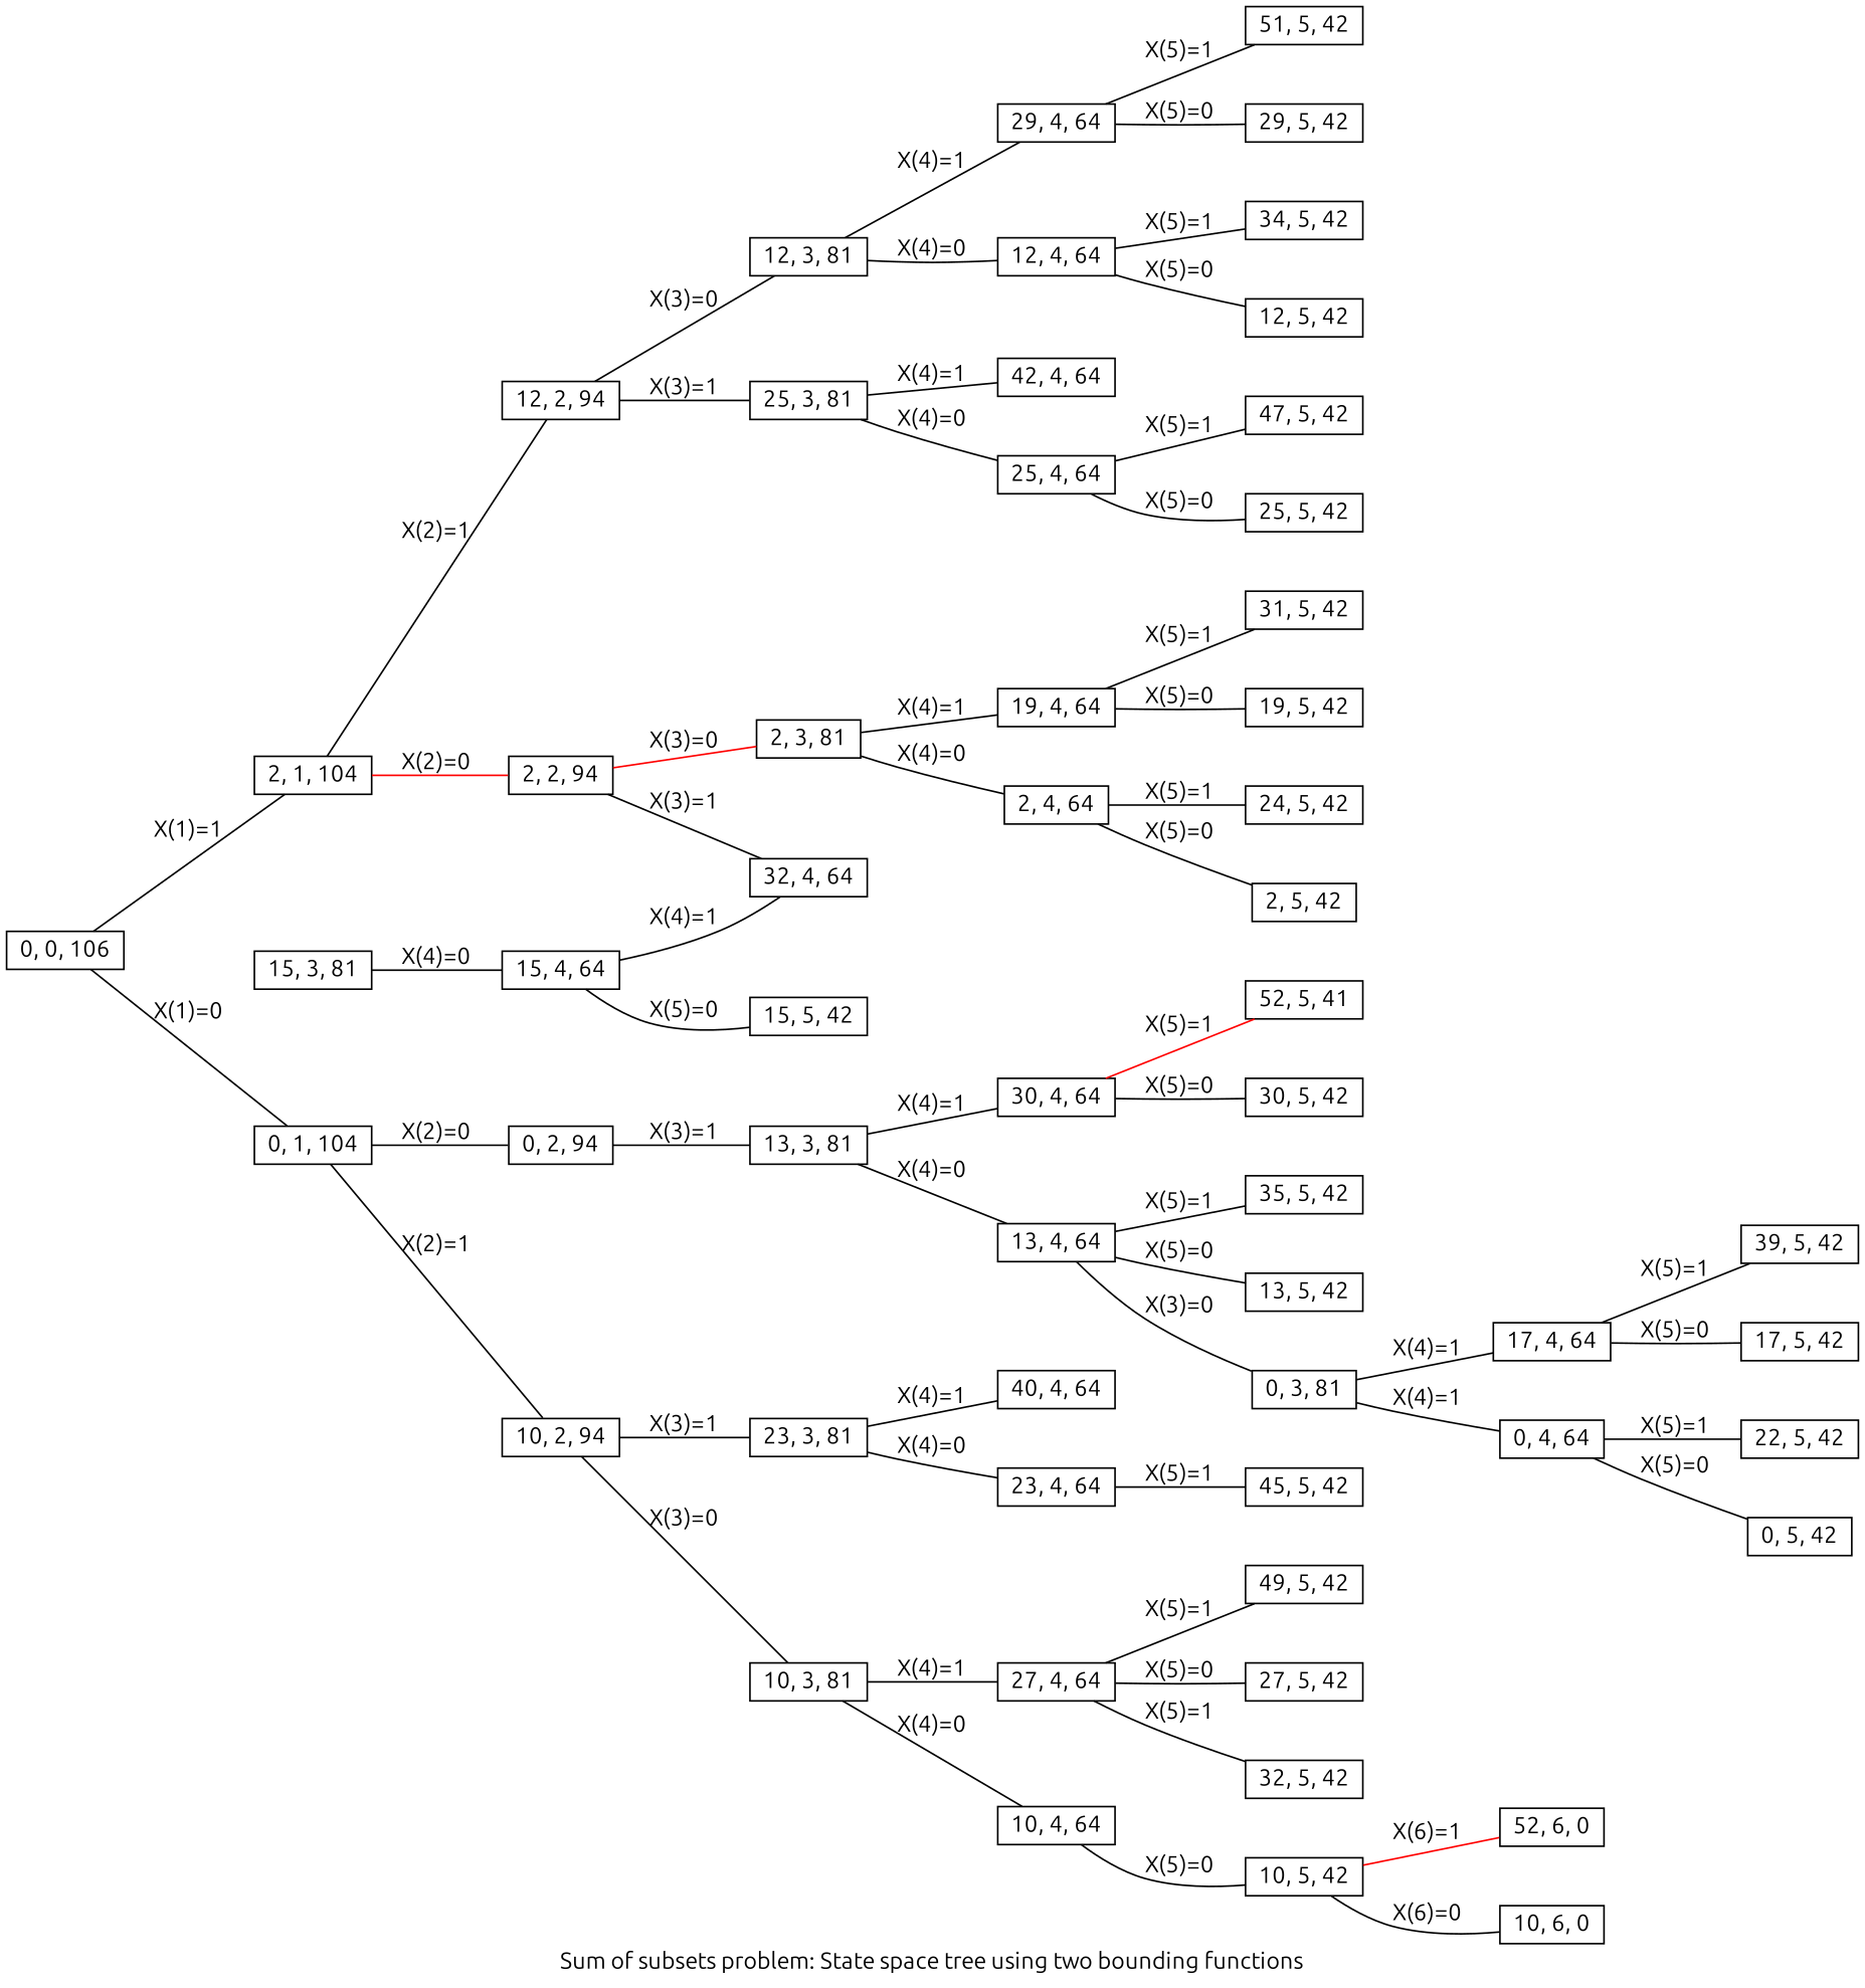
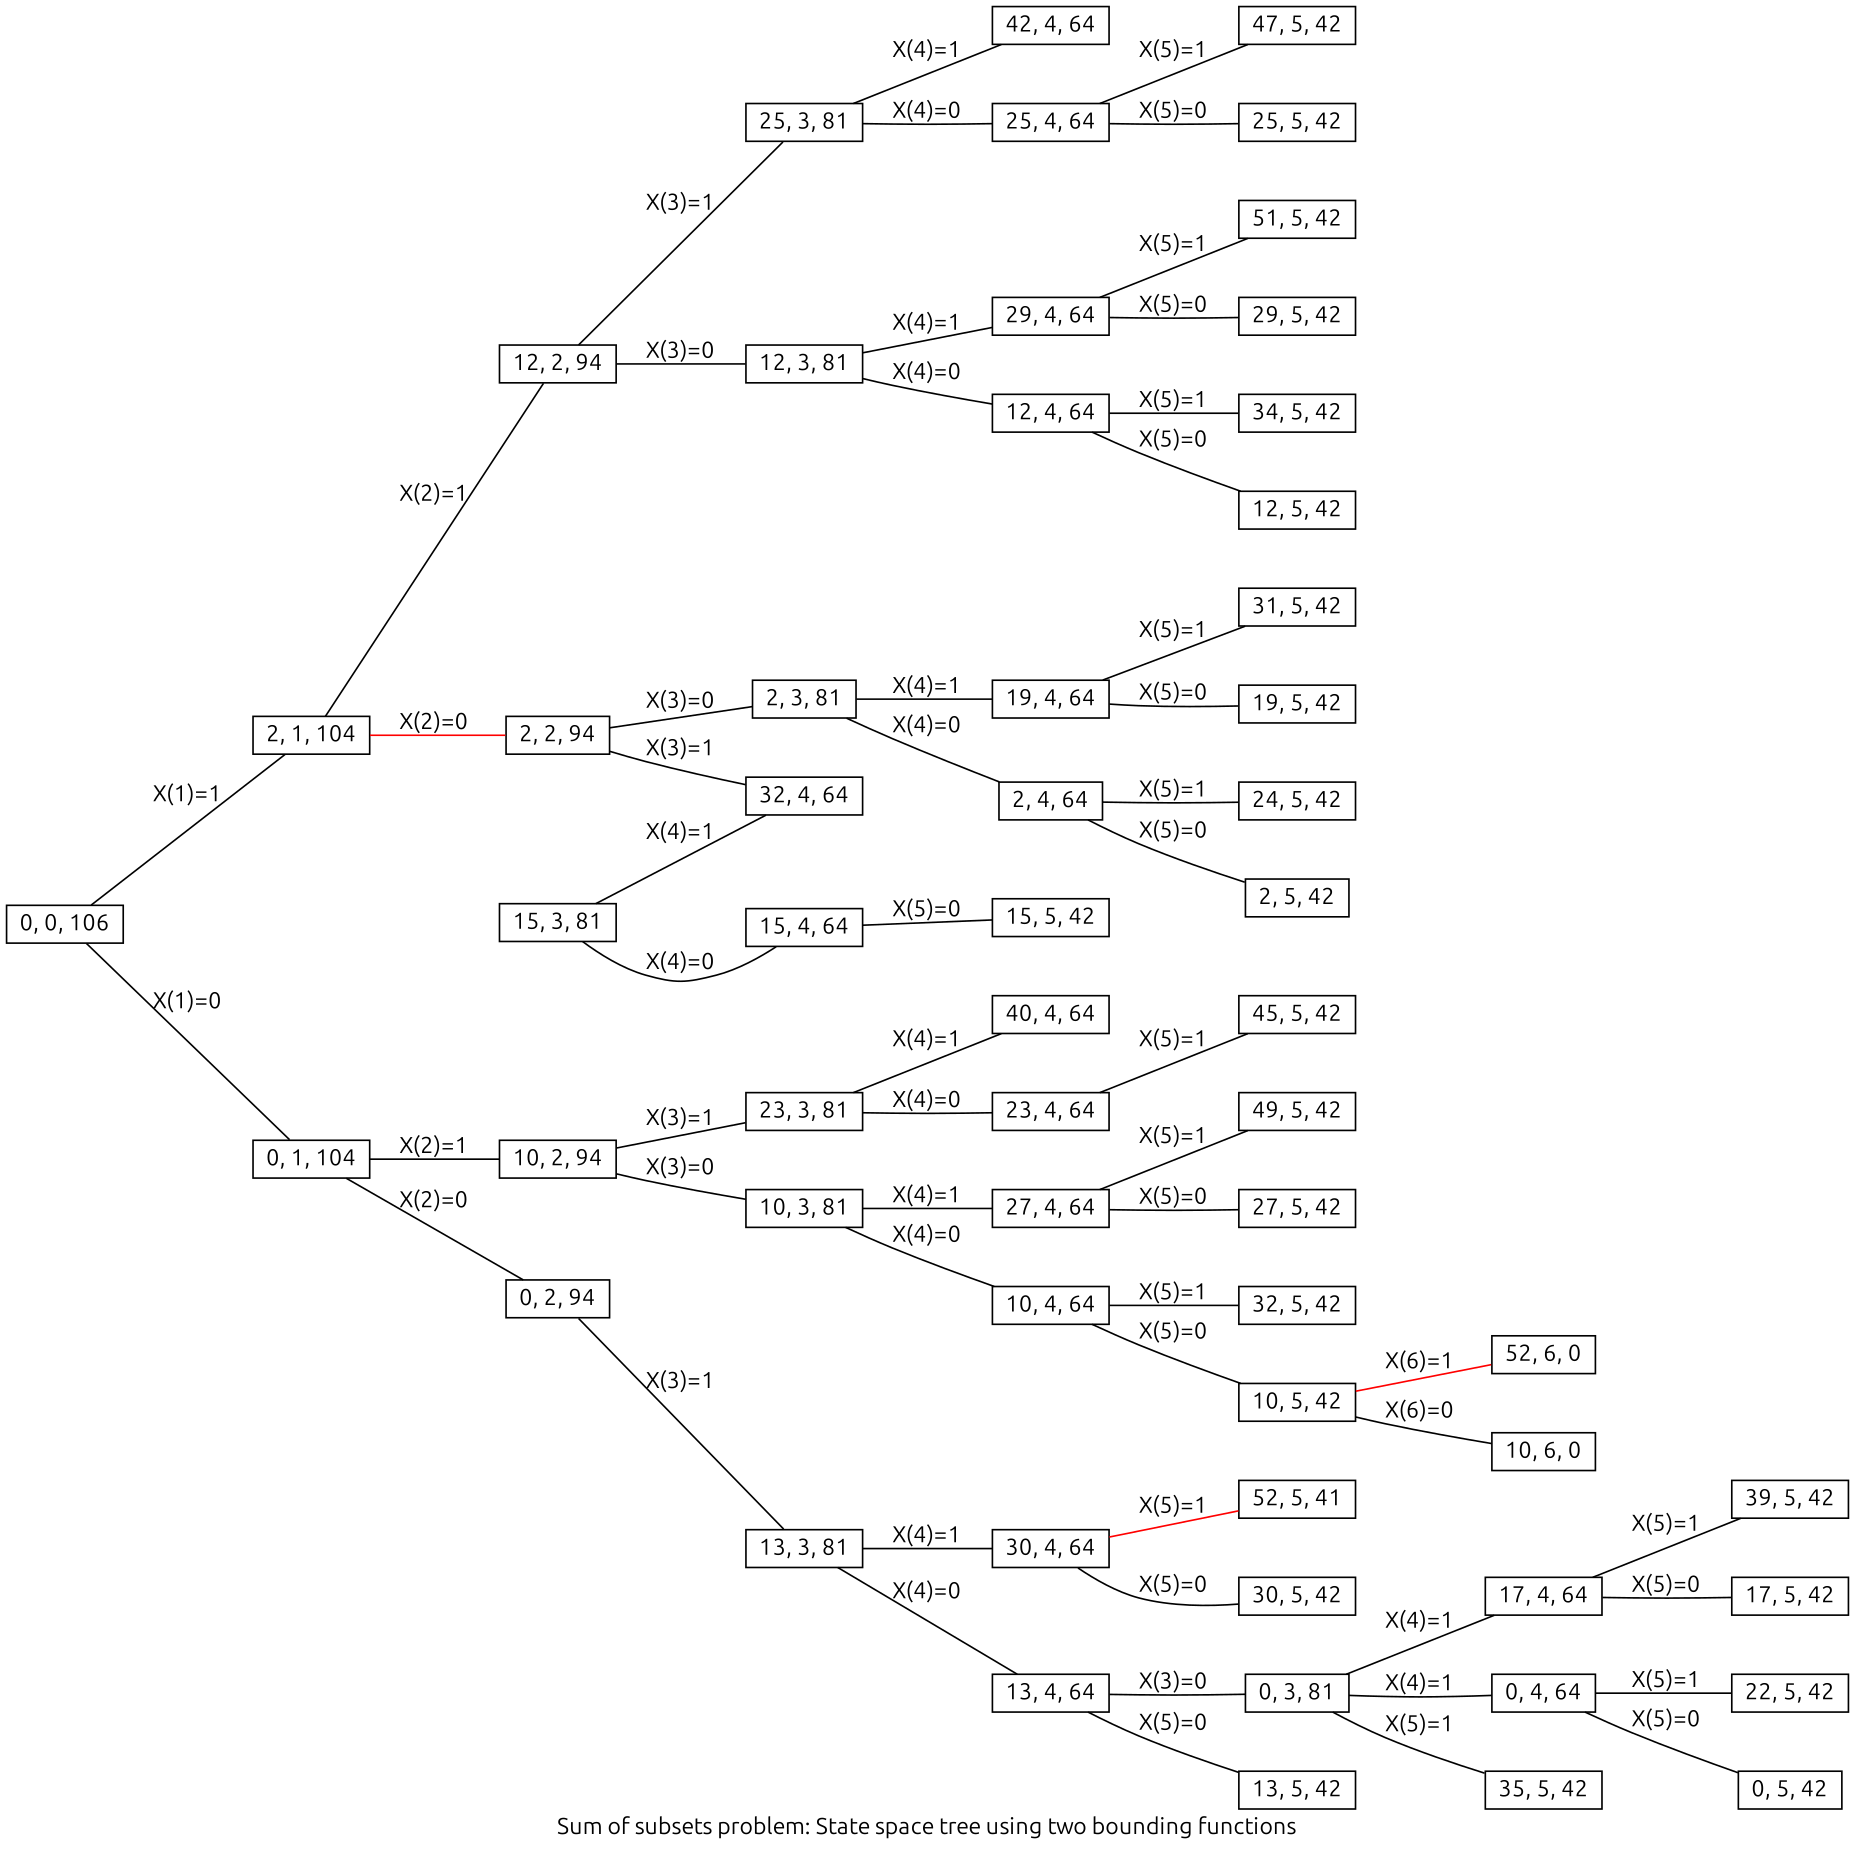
  graph {
    fixedsize=false
    fontname=Ubuntu
    label="Sum of subsets problem: State space tree using two bounding functions"
    nodesep=0.5
    rankdir=LR
    node [concentrate=true fontname=Ubuntu shape=box]
    edge [fontname=Ubuntu]
    "0, 0, 106" [height=0 width=0]
    "2, 1, 104" [height=0 width=0]
    "0, 1, 104" [height=0 width=0]
    "12, 2, 94" [height=0 width=0]
    "2, 2, 94" [height=0 width=0]
    "10, 2, 94" [height=0 width=0]
    "0, 2, 94" [height=0 width=0]
    "25, 3, 81" [height=0 width=0]
    "12, 3, 81" [height=0 width=0]
    "2, 3, 81" [height=0 width=0]
    "32, 4, 64" [height=0 width=0]
    "23, 3, 81" [height=0 width=0]
    "10, 3, 81" [height=0 width=0]
    "13, 3, 81" [height=0 width=0]
    "42, 4, 64" [height=0 width=0]
    "25, 4, 64" [height=0 width=0]
    "29, 4, 64" [height=0 width=0]
    "12, 4, 64" [height=0 width=0]
    "15, 3, 81" [height=0 width=0]
    "15, 4, 64" [height=0 width=0]
    "19, 4, 64" [height=0 width=0]
    "2, 4, 64" [height=0 width=0]
    "40, 4, 64" [height=0 width=0]
    "23, 4, 64" [height=0 width=0]
    "27, 4, 64" [height=0 width=0]
    "10, 4, 64" [height=0 width=0]
    "30, 4, 64" [height=0 width=0]
    "13, 4, 64" [height=0 width=0]
    "0, 3, 81" [height=0 width=0]
    "17, 4, 64" [height=0 width=0]
    "0, 4, 64" [height=0 width=0]
    "47, 5, 42" [height=0 width=0]
    "25, 5, 42" [height=0 width=0]
    "51, 5, 42" [height=0 width=0]
    "29, 5, 42" [height=0 width=0]
    "34, 5, 42" [height=0 width=0]
    "12, 5, 42" [height=0 width=0]
    "15, 5, 42" [height=0 width=0]
    "31, 5, 42" [height=0 width=0]
    "19, 5, 42" [height=0 width=0]
    "24, 5, 42" [height=0 width=0]
    "2, 5, 42" [height=0 width=0]
    "45, 5, 42" [height=0 width=0]
    "49, 5, 42" [height=0 width=0]
    "27, 5, 42" [height=0 width=0]
    "32, 5, 42" [height=0 width=0]
    "10, 5, 42" [height=0 width=0]
    n48 [height=0 label="52, 5, 41" width=0]
    "30, 5, 42" [height=0 width=0]
    "35, 5, 42" [height=0 width=0]
    "13, 5, 42" [height=0 width=0]
    "39, 5, 42" [height=0 width=0]
    "17, 5, 42" [height=0 width=0]
    "22, 5, 42" [height=0 width=0]
    "0, 5, 42" [height=0 width=0]
    "52, 6, 0" [height=0 width=0]
    "10, 6, 0" [height=0 width=0]
    "0, 0, 106" -- "2, 1, 104" [label="X(1)=1"]
    "0, 0, 106" -- "0, 1, 104" [label="X(1)=0"]
    "2, 1, 104" -- "12, 2, 94" [label="X(2)=1"]
    "2, 1, 104" -- "2, 2, 94" [color=red label="X(2)=0"]
    "0, 1, 104" -- "10, 2, 94" [label="X(2)=1"]
    "0, 1, 104" -- "0, 2, 94" [label="X(2)=0"]
    "12, 2, 94" -- "25, 3, 81" [label="X(3)=1"]
    "12, 2, 94" -- "12, 3, 81" [label="X(3)=0"]
-   "2, 2, 94" -- "2, 3, 81" [label="X(3)=0" color=red]
+   "2, 2, 94" -- "2, 3, 81" [label="X(3)=0"]
    "2, 2, 94" -- "32, 4, 64" [label="X(3)=1"]
    "10, 2, 94" -- "23, 3, 81" [label="X(3)=1"]
    "10, 2, 94" -- "10, 3, 81" [label="X(3)=0"]
    "0, 2, 94" -- "13, 3, 81" [label="X(3)=1"]
    "25, 3, 81" -- "42, 4, 64" [label="X(4)=1"]
    "25, 3, 81" -- "25, 4, 64" [label="X(4)=0"]
    "12, 3, 81" -- "29, 4, 64" [label="X(4)=1"]
    "12, 3, 81" -- "12, 4, 64" [label="X(4)=0"]
    "2, 3, 81" -- "19, 4, 64" [label="X(4)=1"]
    "2, 3, 81" -- "2, 4, 64" [label="X(4)=0"]
    "23, 3, 81" -- "40, 4, 64" [label="X(4)=1"]
    "23, 3, 81" -- "23, 4, 64" [label="X(4)=0"]
    "10, 3, 81" -- "27, 4, 64" [label="X(4)=1"]
    "10, 3, 81" -- "10, 4, 64" [label="X(4)=0"]
    "13, 3, 81" -- "30, 4, 64" [label="X(4)=1"]
    "13, 3, 81" -- "13, 4, 64" [label="X(4)=0"]
    "25, 4, 64" -- "47, 5, 42" [label="X(5)=1"]
    "25, 4, 64" -- "25, 5, 42" [label="X(5)=0"]
    "29, 4, 64" -- "51, 5, 42" [label="X(5)=1"]
    "29, 4, 64" -- "29, 5, 42" [label="X(5)=0"]
    "12, 4, 64" -- "34, 5, 42" [label="X(5)=1"]
    "12, 4, 64" -- "12, 5, 42" [label="X(5)=0"]
-   "15, 4, 64" -- "32, 4, 64" [label="X(4)=1"]
+   "15, 3, 81" -- "32, 4, 64" [label="X(4)=1"]
    "15, 3, 81" -- "15, 4, 64" [label="X(4)=0"]
    "15, 4, 64" -- "15, 5, 42" [label="X(5)=0"]
    "19, 4, 64" -- "31, 5, 42" [label="X(5)=1"]
    "19, 4, 64" -- "19, 5, 42" [label="X(5)=0"]
    "2, 4, 64" -- "24, 5, 42" [label="X(5)=1"]
    "2, 4, 64" -- "2, 5, 42" [label="X(5)=0"]
    "23, 4, 64" -- "45, 5, 42" [label="X(5)=1"]
    "27, 4, 64" -- "49, 5, 42" [label="X(5)=1"]
    "27, 4, 64" -- "27, 5, 42" [label="X(5)=0"]
-   "27, 4, 64" -- "32, 5, 42" [label="X(5)=1"]
+   "10, 4, 64" -- "32, 5, 42" [label="X(5)=1"]
    "10, 4, 64" -- "10, 5, 42" [label="X(5)=0"]
    "30, 4, 64" -- n48 [color=red label="X(5)=1"]
    "30, 4, 64" -- "30, 5, 42" [label="X(5)=0"]
    "13, 4, 64" -- "0, 3, 81" [label="X(3)=0"]
-   "13, 4, 64" -- "35, 5, 42" [label="X(5)=1"]
+   "0, 3, 81" -- "35, 5, 42" [label="X(5)=1"]
    "13, 4, 64" -- "13, 5, 42" [label="X(5)=0"]
    "0, 3, 81" -- "17, 4, 64" [label="X(4)=1"]
    "0, 3, 81" -- "0, 4, 64" [label="X(4)=1"]
    "17, 4, 64" -- "39, 5, 42" [label="X(5)=1"]
    "17, 4, 64" -- "17, 5, 42" [label="X(5)=0"]
    "0, 4, 64" -- "22, 5, 42" [label="X(5)=1"]
    "0, 4, 64" -- "0, 5, 42" [label="X(5)=0"]
    "10, 5, 42" -- "52, 6, 0" [color=red label="X(6)=1"]
    "10, 5, 42" -- "10, 6, 0" [label="X(6)=0"]
  }
